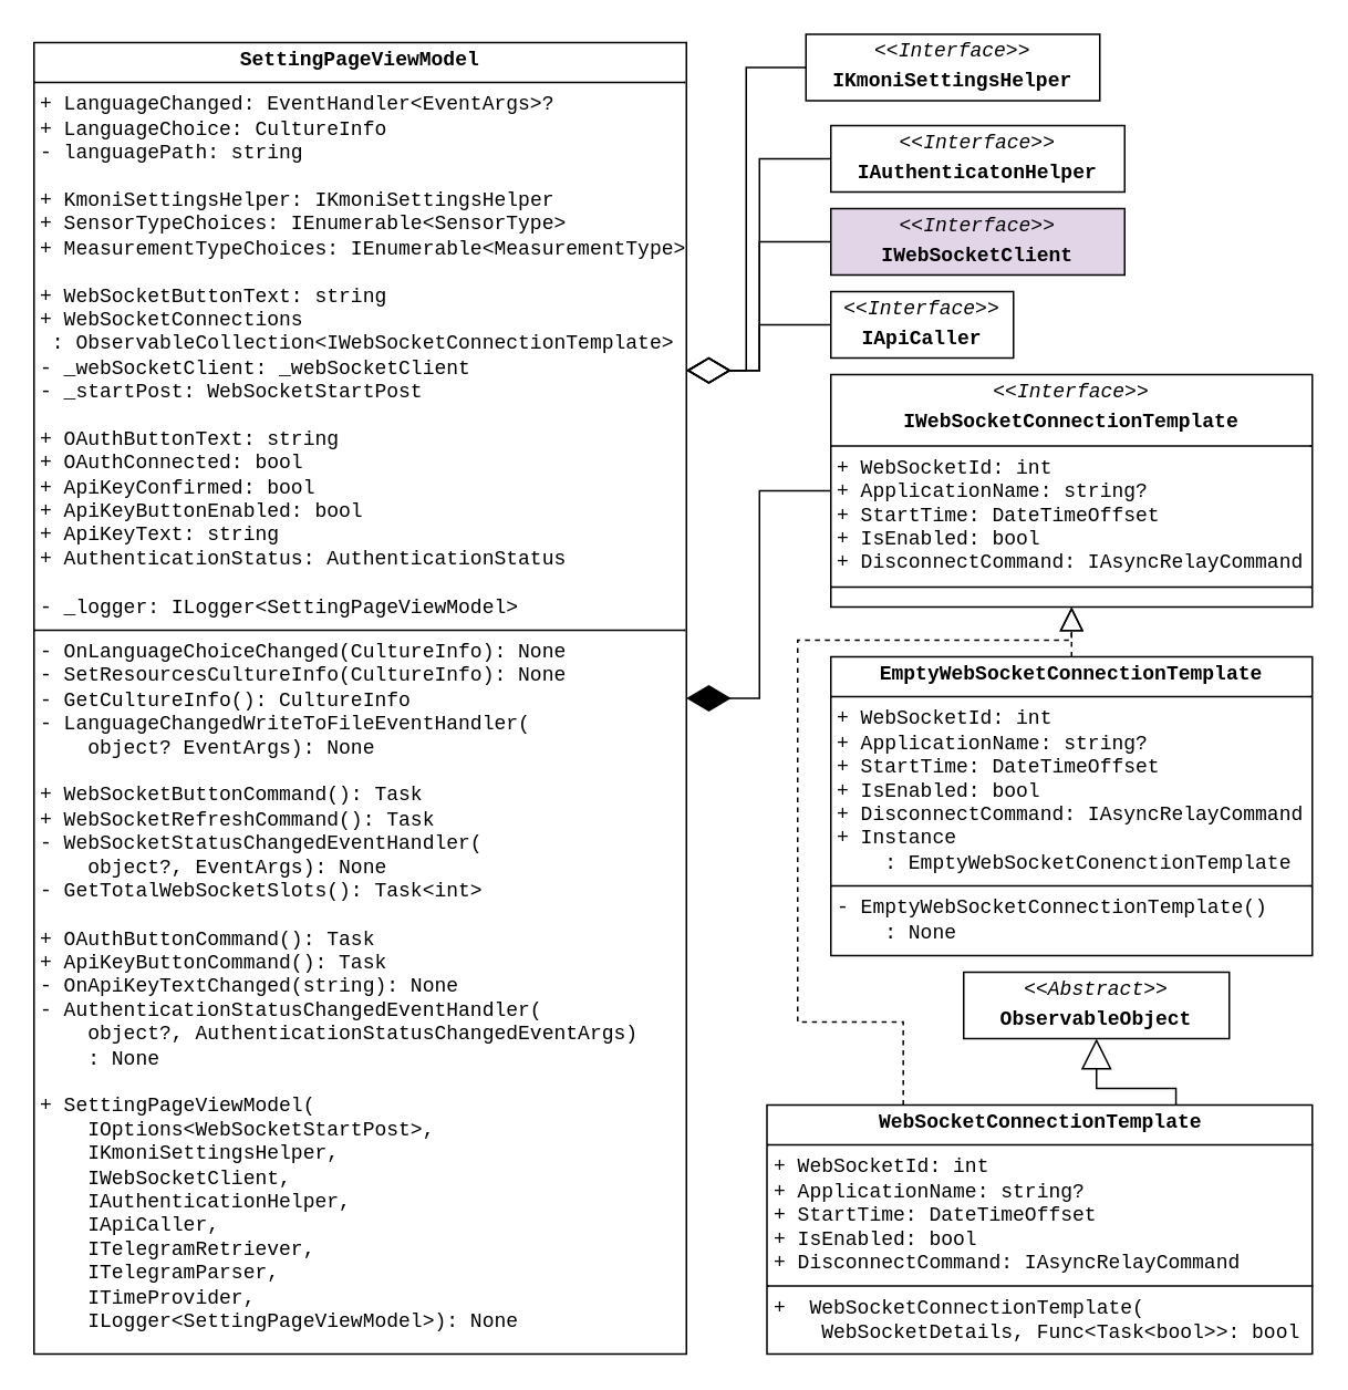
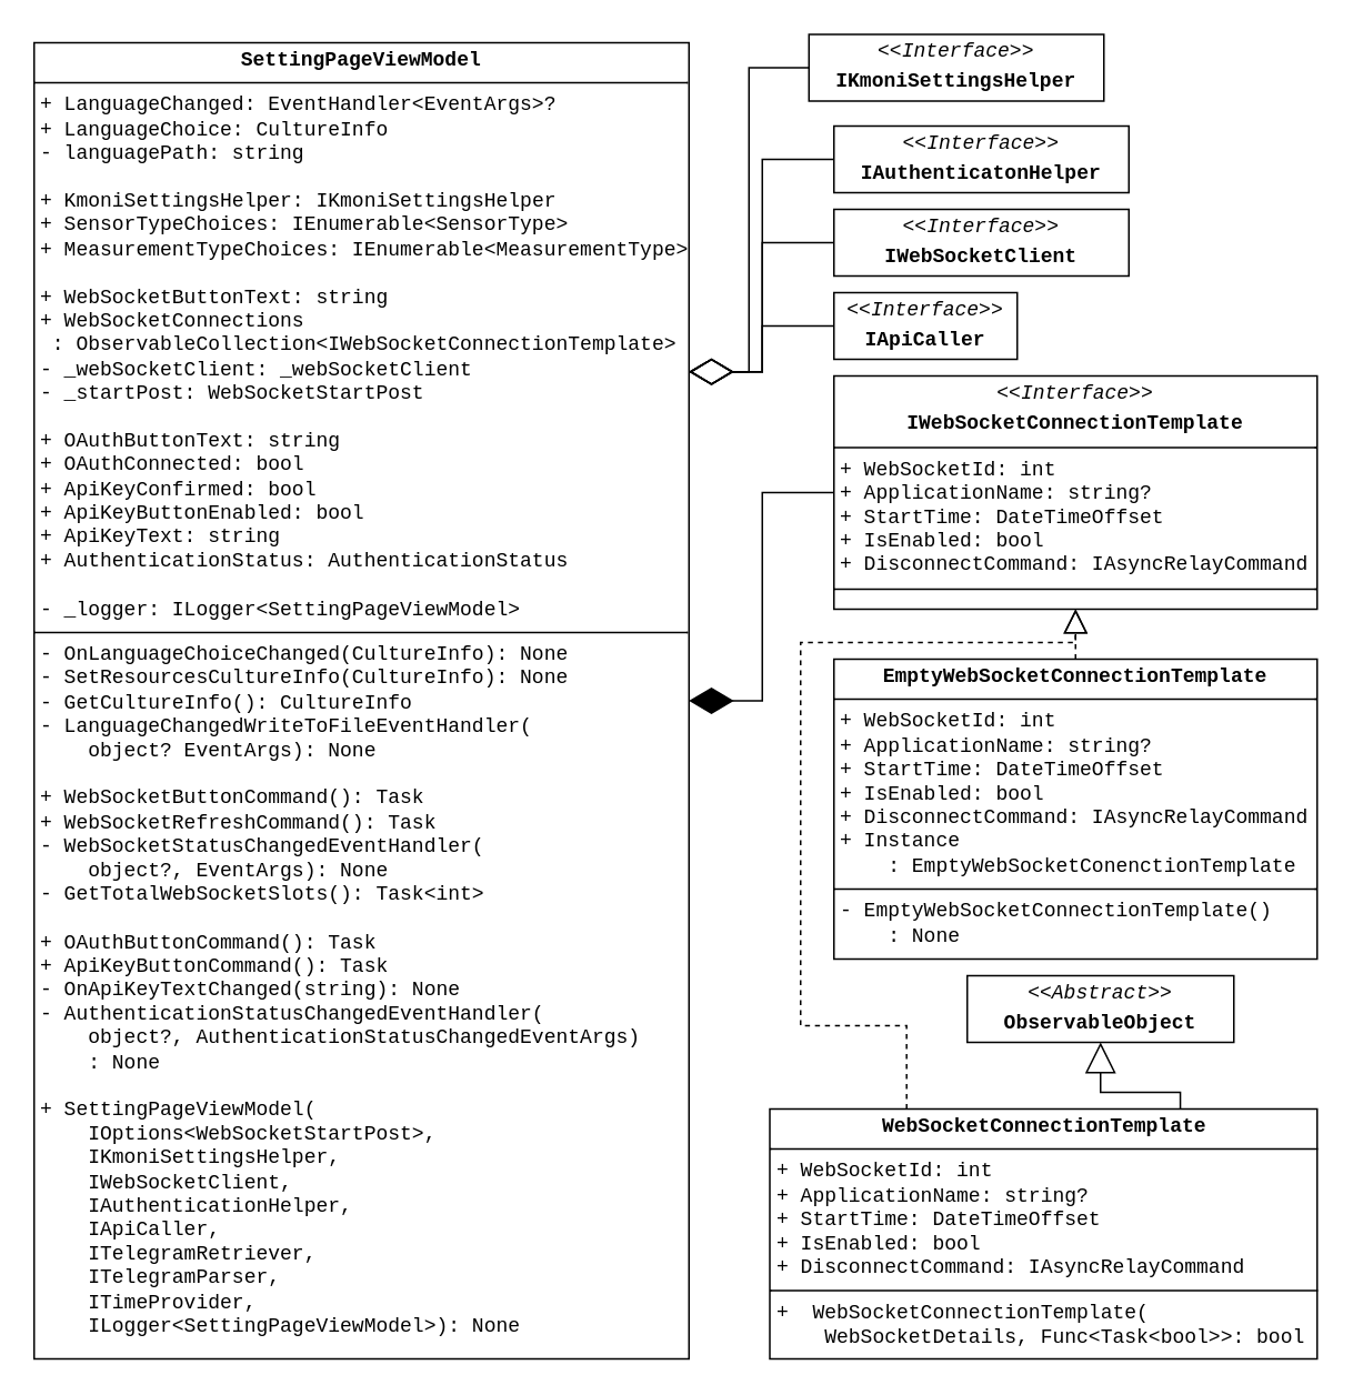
  <mxCell id="0" />
  <mxCell id="1" parent="0" />
  <mxCell id="2" value="&lt;p style=&quot;margin:0px;margin-top:4px;text-align:center;&quot;&gt;&lt;b style=&quot;background-color: transparent; color: light-dark(rgb(0, 0, 0), rgb(255, 255, 255));&quot;&gt;SettingPageViewModel&lt;/b&gt;&lt;/p&gt;&lt;hr size=&quot;1&quot; style=&quot;border-style:solid;&quot;&gt;&lt;p style=&quot;margin:0px;margin-left:4px;&quot;&gt;+ LanguageChanged: EventHandler&amp;lt;EventArgs&amp;gt;?&lt;/p&gt;&lt;p style=&quot;margin:0px;margin-left:4px;&quot;&gt;+ LanguageChoice: CultureInfo&lt;/p&gt;&lt;p style=&quot;margin:0px;margin-left:4px;&quot;&gt;- languagePath: string&lt;/p&gt;&lt;p style=&quot;margin:0px;margin-left:4px;&quot;&gt;&lt;br&gt;&lt;/p&gt;&lt;p style=&quot;margin:0px;margin-left:4px;&quot;&gt;+ KmoniSettingsHelper:&lt;span style=&quot;background-color: transparent; color: light-dark(rgb(0, 0, 0), rgb(255, 255, 255));&quot;&gt;&amp;nbsp;IKmoniSettingsHelper&lt;/span&gt;&lt;/p&gt;&lt;p style=&quot;margin:0px;margin-left:4px;&quot;&gt;&lt;span style=&quot;background-color: transparent; color: light-dark(rgb(0, 0, 0), rgb(255, 255, 255));&quot;&gt;+ SensorTypeChoices: IEnumerable&amp;lt;SensorType&amp;gt;&lt;/span&gt;&lt;/p&gt;&lt;p style=&quot;margin:0px;margin-left:4px;&quot;&gt;&lt;span style=&quot;background-color: transparent; color: light-dark(rgb(0, 0, 0), rgb(255, 255, 255));&quot;&gt;+ MeasurementTypeChoices: IEnumerable&amp;lt;MeasurementType&amp;gt;&lt;/span&gt;&lt;/p&gt;&lt;p style=&quot;margin:0px;margin-left:4px;&quot;&gt;&lt;br class=&quot;Apple-interchange-newline&quot;&gt;+ WebSocketButtonText: string&lt;/p&gt;&lt;p style=&quot;margin:0px;margin-left:4px;&quot;&gt;+ WebSocketConnections&lt;/p&gt;&lt;p style=&quot;margin:0px;margin-left:4px;&quot;&gt;&amp;nbsp;: ObservableCollection&amp;lt;IWebSocketConnectionTemplate&amp;gt;&lt;/p&gt;&lt;p style=&quot;margin:0px;margin-left:4px;&quot;&gt;- _webSocketClient: _webSocketClient&lt;/p&gt;&lt;p style=&quot;margin:0px;margin-left:4px;&quot;&gt;- _startPost: WebSocketStartPost&lt;/p&gt;&lt;p style=&quot;margin:0px;margin-left:4px;&quot;&gt;&lt;br&gt;&lt;/p&gt;&lt;p style=&quot;margin:0px;margin-left:4px;&quot;&gt;+ OAuthButtonText: string&lt;/p&gt;&lt;p style=&quot;margin:0px;margin-left:4px;&quot;&gt;+ OAuthConnected: bool&lt;/p&gt;&lt;p style=&quot;margin:0px;margin-left:4px;&quot;&gt;+ ApiKeyConfirmed: bool&lt;/p&gt;&lt;p style=&quot;margin:0px;margin-left:4px;&quot;&gt;+ ApiKeyButtonEnabled: bool&lt;/p&gt;&lt;p style=&quot;margin:0px;margin-left:4px;&quot;&gt;+ ApiKeyText: string&lt;/p&gt;&lt;p style=&quot;margin:0px;margin-left:4px;&quot;&gt;+ AuthenticationStatus: AuthenticationStatus&lt;/p&gt;&lt;p style=&quot;margin:0px;margin-left:4px;&quot;&gt;&lt;br&gt;&lt;/p&gt;&lt;p style=&quot;margin:0px;margin-left:4px;&quot;&gt;- _logger: ILogger&amp;lt;SettingPageViewModel&amp;gt;&lt;br&gt;&lt;/p&gt;&lt;hr size=&quot;1&quot; style=&quot;border-style:solid;&quot;&gt;&lt;p style=&quot;margin:0px;margin-left:4px;&quot;&gt;- OnLanguageChoiceChanged(CultureInfo): None&lt;/p&gt;&lt;p style=&quot;margin:0px;margin-left:4px;&quot;&gt;- SetResourcesCultureInfo(CultureInfo): None&lt;/p&gt;&lt;p style=&quot;margin:0px;margin-left:4px;&quot;&gt;- GetCultureInfo(): CultureInfo&lt;/p&gt;&lt;p style=&quot;margin:0px;margin-left:4px;&quot;&gt;- LanguageChangedWriteToFileEventHandler(&lt;/p&gt;&lt;p style=&quot;margin:0px;margin-left:4px;&quot;&gt;&amp;nbsp; &amp;nbsp; object? EventArgs): None&lt;/p&gt;&lt;p style=&quot;margin:0px;margin-left:4px;&quot;&gt;&lt;br&gt;&lt;/p&gt;&lt;p style=&quot;margin:0px;margin-left:4px;&quot;&gt;+ WebSocketButtonCommand(): Task&lt;/p&gt;&lt;p style=&quot;margin:0px;margin-left:4px;&quot;&gt;+ WebSocketRefreshCommand(): Task&lt;/p&gt;&lt;p style=&quot;margin:0px;margin-left:4px;&quot;&gt;- WebSocketStatusChangedEventHandler(&lt;/p&gt;&lt;p style=&quot;margin:0px;margin-left:4px;&quot;&gt;&amp;nbsp; &amp;nbsp; object?, EventArgs): None&lt;/p&gt;&lt;p style=&quot;margin:0px;margin-left:4px;&quot;&gt;- GetTotalWebSocketSlots(): Task&amp;lt;int&amp;gt;&lt;/p&gt;&lt;p style=&quot;margin:0px;margin-left:4px;&quot;&gt;&lt;br&gt;&lt;/p&gt;&lt;p style=&quot;margin:0px;margin-left:4px;&quot;&gt;+ OAuthButtonCommand(): Task&lt;/p&gt;&lt;p style=&quot;margin:0px;margin-left:4px;&quot;&gt;+ ApiKeyButtonCommand(): Task&lt;/p&gt;&lt;p style=&quot;margin:0px;margin-left:4px;&quot;&gt;- OnApiKeyTextChanged(string): None&lt;/p&gt;&lt;p style=&quot;margin:0px;margin-left:4px;&quot;&gt;- AuthenticationStatusChangedEventHandler(&lt;/p&gt;&lt;p style=&quot;margin:0px;margin-left:4px;&quot;&gt;&amp;nbsp; &amp;nbsp; object?, AuthenticationStatusChangedEventArgs)&lt;/p&gt;&lt;p style=&quot;margin:0px;margin-left:4px;&quot;&gt;&amp;nbsp; &amp;nbsp; : None&lt;/p&gt;&lt;p style=&quot;margin:0px;margin-left:4px;&quot;&gt;&lt;br&gt;&lt;/p&gt;&lt;p style=&quot;margin: 0px 0px 0px 4px;&quot;&gt;+ SettingPageViewModel(&lt;/p&gt;&lt;p style=&quot;margin: 0px 0px 0px 4px;&quot;&gt;&amp;nbsp; &amp;nbsp; IOptions&amp;lt;WebSocketStartPost&amp;gt;,&lt;/p&gt;&lt;p style=&quot;margin: 0px 0px 0px 4px;&quot;&gt;&amp;nbsp; &amp;nbsp; IKmoniSettingsHelper,&lt;/p&gt;&lt;p style=&quot;margin: 0px 0px 0px 4px;&quot;&gt;&amp;nbsp; &amp;nbsp; IWebSocketClient,&lt;/p&gt;&lt;p style=&quot;margin: 0px 0px 0px 4px;&quot;&gt;&amp;nbsp; &amp;nbsp; IAuthenticationHelper,&lt;/p&gt;&lt;p style=&quot;margin: 0px 0px 0px 4px;&quot;&gt;&amp;nbsp; &amp;nbsp; IApiCaller,&lt;/p&gt;&lt;p style=&quot;margin: 0px 0px 0px 4px;&quot;&gt;&amp;nbsp; &amp;nbsp; ITelegramRetriever,&lt;/p&gt;&lt;p style=&quot;margin: 0px 0px 0px 4px;&quot;&gt;&amp;nbsp; &amp;nbsp; ITelegramParser,&lt;/p&gt;&lt;p style=&quot;margin: 0px 0px 0px 4px;&quot;&gt;&amp;nbsp; &amp;nbsp; ITimeProvider,&lt;/p&gt;&lt;p style=&quot;margin: 0px 0px 0px 4px;&quot;&gt;&amp;nbsp; &amp;nbsp; ILogger&amp;lt;SettingPageViewModel&amp;gt;): None&lt;/p&gt;" style="verticalAlign=top;align=left;overflow=fill;html=1;whiteSpace=wrap;fontFamily=Courier New;" parent="1" vertex="1"><mxGeometry x="20" y="25" width="393" height="790" as="geometry" /></mxCell>
  <mxCell id="3" value="&lt;p style=&quot;margin:0px;margin-top:4px;text-align:center;&quot;&gt;&lt;i&gt;&amp;lt;&amp;lt;Interface&amp;gt;&amp;gt;&lt;/i&gt;&lt;b&gt;&lt;/b&gt;&lt;/p&gt;&lt;p style=&quot;margin:0px;margin-top:4px;text-align:center;&quot;&gt;&lt;b&gt;IKmoniSettingsHelper&lt;/b&gt;&lt;/p&gt;&lt;p style=&quot;margin:0px;margin-left:4px;&quot;&gt;&lt;br&gt;&lt;/p&gt;" style="verticalAlign=top;align=left;overflow=fill;html=1;whiteSpace=wrap;fontFamily=Courier New;" vertex="1" parent="1"><mxGeometry x="485" y="20" width="177" height="40" as="geometry" /></mxCell>
  <mxCell id="4" value="&lt;p style=&quot;margin:0px;margin-top:4px;text-align:center;&quot;&gt;&lt;i&gt;&amp;lt;&amp;lt;Interface&amp;gt;&amp;gt;&lt;/i&gt;&lt;b&gt;&lt;/b&gt;&lt;/p&gt;&lt;p style=&quot;margin:0px;margin-top:4px;text-align:center;&quot;&gt;&lt;b&gt;IWebSocketConnectionTemplate&lt;/b&gt;&lt;/p&gt;&lt;hr size=&quot;1&quot; style=&quot;border-style:solid;&quot;&gt;&lt;p style=&quot;margin:0px;margin-left:4px;&quot;&gt;+ WebSocketId: int&lt;/p&gt;&lt;p style=&quot;margin:0px;margin-left:4px;&quot;&gt;+ ApplicationName: string?&lt;/p&gt;&lt;p style=&quot;margin:0px;margin-left:4px;&quot;&gt;+ StartTime: DateTimeOffset&lt;/p&gt;&lt;p style=&quot;margin:0px;margin-left:4px;&quot;&gt;+ IsEnabled: bool&lt;/p&gt;&lt;p style=&quot;margin:0px;margin-left:4px;&quot;&gt;+ DisconnectCommand: IAsyncRelayCommand&lt;/p&gt;&lt;hr size=&quot;1&quot; style=&quot;border-style:solid;&quot;&gt;&lt;p style=&quot;margin:0px;margin-left:4px;&quot;&gt;&lt;br&gt;&lt;/p&gt;" style="verticalAlign=top;align=left;overflow=fill;html=1;whiteSpace=wrap;fontFamily=Courier New;" vertex="1" parent="1"><mxGeometry x="500" y="225" width="290" height="140" as="geometry" /></mxCell>
  <mxCell id="5" value="&lt;p style=&quot;margin:0px;margin-top:4px;text-align:center;&quot;&gt;&lt;i&gt;&amp;lt;&amp;lt;Interface&amp;gt;&amp;gt;&lt;/i&gt;&lt;b&gt;&lt;/b&gt;&lt;/p&gt;&lt;p style=&quot;margin:0px;margin-top:4px;text-align:center;&quot;&gt;&lt;b&gt;IAuthenticatonHelper&lt;/b&gt;&lt;/p&gt;&lt;p style=&quot;margin:0px;margin-left:4px;&quot;&gt;&lt;br&gt;&lt;/p&gt;" style="verticalAlign=top;align=left;overflow=fill;html=1;whiteSpace=wrap;fontFamily=Courier New;" vertex="1" parent="1"><mxGeometry x="500" y="75" width="177" height="40" as="geometry" /></mxCell>
  <mxCell id="6" value="&lt;p style=&quot;margin:0px;margin-top:4px;text-align:center;&quot;&gt;&lt;b style=&quot;background-color: transparent; color: light-dark(rgb(0, 0, 0), rgb(255, 255, 255));&quot;&gt;EmptyWebSocketConnectionTemplate&lt;/b&gt;&lt;/p&gt;&lt;hr size=&quot;1&quot; style=&quot;border-style:solid;&quot;&gt;&lt;p style=&quot;margin:0px;margin-left:4px;&quot;&gt;+ WebSocketId: int&lt;/p&gt;&lt;p style=&quot;margin:0px;margin-left:4px;&quot;&gt;+ ApplicationName: string?&lt;/p&gt;&lt;p style=&quot;margin:0px;margin-left:4px;&quot;&gt;+ StartTime: DateTimeOffset&lt;/p&gt;&lt;p style=&quot;margin:0px;margin-left:4px;&quot;&gt;+ IsEnabled: bool&lt;/p&gt;&lt;p style=&quot;margin:0px;margin-left:4px;&quot;&gt;+ DisconnectCommand: IAsyncRelayCommand&lt;/p&gt;&lt;p style=&quot;margin:0px;margin-left:4px;&quot;&gt;+ Instance&lt;/p&gt;&lt;p style=&quot;margin:0px;margin-left:4px;&quot;&gt;&amp;nbsp; &amp;nbsp; : EmptyWebSocketConenctionTemplate&lt;/p&gt;&lt;hr size=&quot;1&quot; style=&quot;border-style:solid;&quot;&gt;&lt;p style=&quot;margin:0px;margin-left:4px;&quot;&gt;- EmptyWebSocketConnectionTemplate()&lt;/p&gt;&lt;p style=&quot;margin:0px;margin-left:4px;&quot;&gt;&amp;nbsp; &amp;nbsp; : None&lt;/p&gt;" style="verticalAlign=top;align=left;overflow=fill;html=1;whiteSpace=wrap;fontFamily=Courier New;" vertex="1" parent="1"><mxGeometry x="500" y="395" width="290" height="180" as="geometry" /></mxCell>
  <mxCell id="7" value="&lt;p style=&quot;margin:0px;margin-top:4px;text-align:center;&quot;&gt;&lt;i&gt;&amp;lt;&amp;lt;Abstract&amp;gt;&amp;gt;&lt;/i&gt;&lt;b&gt;&lt;/b&gt;&lt;/p&gt;&lt;p style=&quot;margin:0px;margin-top:4px;text-align:center;&quot;&gt;&lt;b&gt;ObservableObject&lt;/b&gt;&lt;/p&gt;&lt;p style=&quot;margin:0px;margin-left:4px;&quot;&gt;&lt;br&gt;&lt;/p&gt;" style="verticalAlign=top;align=left;overflow=fill;html=1;whiteSpace=wrap;fontFamily=Courier New;" vertex="1" parent="1"><mxGeometry x="580" y="585" width="160" height="40" as="geometry" /></mxCell>
  <mxCell id="8" value="&lt;p style=&quot;margin:0px;margin-top:4px;text-align:center;&quot;&gt;&lt;b style=&quot;background-color: transparent; color: light-dark(rgb(0, 0, 0), rgb(255, 255, 255));&quot;&gt;WebSocketConnectionTemplate&lt;/b&gt;&lt;/p&gt;&lt;hr size=&quot;1&quot; style=&quot;border-style:solid;&quot;&gt;&lt;p style=&quot;margin:0px;margin-left:4px;&quot;&gt;+ WebSocketId: int&lt;/p&gt;&lt;p style=&quot;margin:0px;margin-left:4px;&quot;&gt;+ ApplicationName: string?&lt;/p&gt;&lt;p style=&quot;margin:0px;margin-left:4px;&quot;&gt;+ StartTime: DateTimeOffset&lt;/p&gt;&lt;p style=&quot;margin:0px;margin-left:4px;&quot;&gt;+ IsEnabled: bool&lt;/p&gt;&lt;p style=&quot;margin:0px;margin-left:4px;&quot;&gt;+ DisconnectCommand: IAsyncRelayCommand&lt;/p&gt;&lt;hr size=&quot;1&quot; style=&quot;border-style:solid;&quot;&gt;&lt;p style=&quot;margin:0px;margin-left:4px;&quot;&gt;+&amp;nbsp; WebSocketConnectionTemplate(&lt;/p&gt;&lt;p style=&quot;margin:0px;margin-left:4px;&quot;&gt;&amp;nbsp; &amp;nbsp; WebSocketDetails, Func&amp;lt;Task&amp;lt;bool&amp;gt;&amp;gt;: bool&lt;/p&gt;" style="verticalAlign=top;align=left;overflow=fill;html=1;whiteSpace=wrap;fontFamily=Courier New;" vertex="1" parent="1"><mxGeometry x="461.5" y="665" width="328.5" height="150" as="geometry" /></mxCell>
  <mxCell id="9" value="" style="endArrow=diamondThin;endFill=0;endSize=24;html=1;rounded=0;exitX=0;exitY=0.5;exitDx=0;exitDy=0;entryX=1;entryY=0.25;entryDx=0;entryDy=0;edgeStyle=elbowEdgeStyle;" edge="1" parent="1" source="3" target="2"><mxGeometry width="160" relative="1" as="geometry"><mxPoint x="350" y="445" as="sourcePoint" /><mxPoint x="510" y="445" as="targetPoint" /></mxGeometry></mxCell>
  <mxCell id="10" value="" style="endArrow=diamondThin;endFill=1;endSize=24;html=1;rounded=0;edgeStyle=elbowEdgeStyle;exitX=0;exitY=0.5;exitDx=0;exitDy=0;entryX=1;entryY=0.5;entryDx=0;entryDy=0;" edge="1" parent="1" source="4" target="2"><mxGeometry width="160" relative="1" as="geometry"><mxPoint x="350" y="445" as="sourcePoint" /><mxPoint x="510" y="445" as="targetPoint" /></mxGeometry></mxCell>
  <mxCell id="11" value="" style="endArrow=diamondThin;endFill=0;endSize=24;html=1;rounded=0;exitX=0;exitY=0.5;exitDx=0;exitDy=0;entryX=1;entryY=0.25;entryDx=0;entryDy=0;edgeStyle=elbowEdgeStyle;" edge="1" parent="1" source="5" target="2"><mxGeometry width="160" relative="1" as="geometry"><mxPoint x="350" y="445" as="sourcePoint" /><mxPoint x="510" y="445" as="targetPoint" /></mxGeometry></mxCell>
  <mxCell id="12" value="" style="endArrow=block;dashed=1;endFill=0;endSize=12;html=1;rounded=0;entryX=0.5;entryY=1;entryDx=0;entryDy=0;exitX=0.5;exitY=0;exitDx=0;exitDy=0;" edge="1" parent="1" source="6" target="4"><mxGeometry width="160" relative="1" as="geometry"><mxPoint x="350" y="485" as="sourcePoint" /><mxPoint x="510" y="485" as="targetPoint" /></mxGeometry></mxCell>
  <mxCell id="13" value="" style="endArrow=block;dashed=1;endFill=0;endSize=12;html=1;rounded=0;entryX=0.5;entryY=1;entryDx=0;entryDy=0;exitX=0.25;exitY=0;exitDx=0;exitDy=0;edgeStyle=orthogonalEdgeStyle;" edge="1" parent="1" source="8" target="4"><mxGeometry width="160" relative="1" as="geometry"><mxPoint x="350" y="485" as="sourcePoint" /><mxPoint x="510" y="485" as="targetPoint" /><Array as="points"><mxPoint x="544" y="615" /><mxPoint x="480" y="615" /><mxPoint x="480" y="385" /><mxPoint x="645" y="385" /></Array></mxGeometry></mxCell>
  <mxCell id="14" value="" style="endArrow=block;endSize=16;endFill=0;html=1;rounded=0;exitX=0.75;exitY=0;exitDx=0;exitDy=0;entryX=0.5;entryY=1;entryDx=0;entryDy=0;edgeStyle=elbowEdgeStyle;elbow=vertical;" edge="1" parent="1" source="8" target="7"><mxGeometry width="160" relative="1" as="geometry"><mxPoint x="350" y="485" as="sourcePoint" /><mxPoint x="510" y="485" as="targetPoint" /><Array as="points"><mxPoint x="680" y="655" /></Array></mxGeometry></mxCell>
- <mxCell id="15" value="&lt;p style=&quot;margin:0px;margin-top:4px;text-align:center;&quot;&gt;&lt;i&gt;&amp;lt;&amp;lt;Interface&amp;gt;&amp;gt;&lt;/i&gt;&lt;b&gt;&lt;/b&gt;&lt;/p&gt;&lt;p style=&quot;margin:0px;margin-top:4px;text-align:center;&quot;&gt;&lt;b&gt;IWebSocketClient&lt;/b&gt;&lt;/p&gt;&lt;p style=&quot;margin:0px;margin-left:4px;&quot;&gt;&lt;br&gt;&lt;/p&gt;" style="verticalAlign=top;align=left;overflow=fill;html=1;whiteSpace=wrap;fontFamily=Courier New;fillColor=#e1d5e7;" vertex="1" parent="1"><mxGeometry x="500" y="125" width="177" height="40" as="geometry" /></mxCell>
+ <mxCell id="15" value="&lt;p style=&quot;margin:0px;margin-top:4px;text-align:center;&quot;&gt;&lt;i&gt;&amp;lt;&amp;lt;Interface&amp;gt;&amp;gt;&lt;/i&gt;&lt;b&gt;&lt;/b&gt;&lt;/p&gt;&lt;p style=&quot;margin:0px;margin-top:4px;text-align:center;&quot;&gt;&lt;b&gt;IWebSocketClient&lt;/b&gt;&lt;/p&gt;&lt;p style=&quot;margin:0px;margin-left:4px;&quot;&gt;&lt;br&gt;&lt;/p&gt;" style="verticalAlign=top;align=left;overflow=fill;html=1;whiteSpace=wrap;fontFamily=Courier New;" vertex="1" parent="1"><mxGeometry x="500" y="125" width="177" height="40" as="geometry" /></mxCell>
  <mxCell id="16" value="&lt;p style=&quot;margin:0px;margin-top:4px;text-align:center;&quot;&gt;&lt;i&gt;&amp;lt;&amp;lt;Interface&amp;gt;&amp;gt;&lt;/i&gt;&lt;b&gt;&lt;/b&gt;&lt;/p&gt;&lt;p style=&quot;margin:0px;margin-top:4px;text-align:center;&quot;&gt;&lt;b&gt;IApiCaller&lt;/b&gt;&lt;/p&gt;&lt;p style=&quot;margin:0px;margin-left:4px;&quot;&gt;&lt;br&gt;&lt;/p&gt;" style="verticalAlign=top;align=left;overflow=fill;html=1;whiteSpace=wrap;fontFamily=Courier New;" vertex="1" parent="1"><mxGeometry x="500" y="175" width="110" height="40" as="geometry" /></mxCell>
  <mxCell id="17" value="" style="endArrow=diamondThin;endFill=0;endSize=24;html=1;rounded=0;exitX=0;exitY=0.5;exitDx=0;exitDy=0;entryX=1;entryY=0.25;entryDx=0;entryDy=0;edgeStyle=elbowEdgeStyle;" edge="1" parent="1" source="15" target="2"><mxGeometry width="160" relative="1" as="geometry"><mxPoint x="510" y="105" as="sourcePoint" /><mxPoint x="423" y="233" as="targetPoint" /></mxGeometry></mxCell>
  <mxCell id="18" value="" style="endArrow=diamondThin;endFill=0;endSize=24;html=1;rounded=0;exitX=0;exitY=0.5;exitDx=0;exitDy=0;entryX=1;entryY=0.25;entryDx=0;entryDy=0;edgeStyle=elbowEdgeStyle;" edge="1" parent="1" source="16" target="2"><mxGeometry width="160" relative="1" as="geometry"><mxPoint x="510" y="155" as="sourcePoint" /><mxPoint x="423" y="233" as="targetPoint" /></mxGeometry></mxCell>
